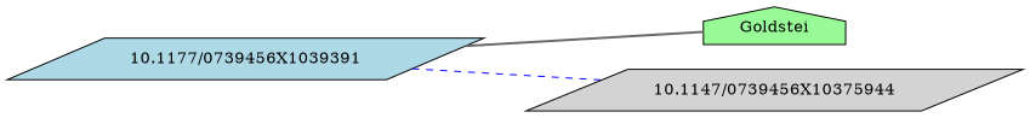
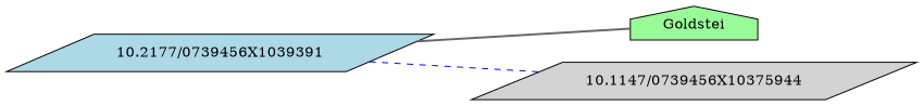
  strict graph {
    rankdir=LR
    node [shape=parallelogram style=filled]
-   "10.1177/0739456X1039391" [fillcolor=lightblue]
+   "10.1177/0739456X1039391" [fillcolor=lightblue label="10.2177/0739456X1039391"]
    Goldstei [fillcolor=palegreen shape=house]
    n3 [fillcolor=lightgrey label="10.1147/0739456X10375944"]
    "10.1177/0739456X1039391" -- Goldstei [color=gray40 style=bold]
    "10.1177/0739456X1039391" -- n3 [color=blue style=dashed]
  }
